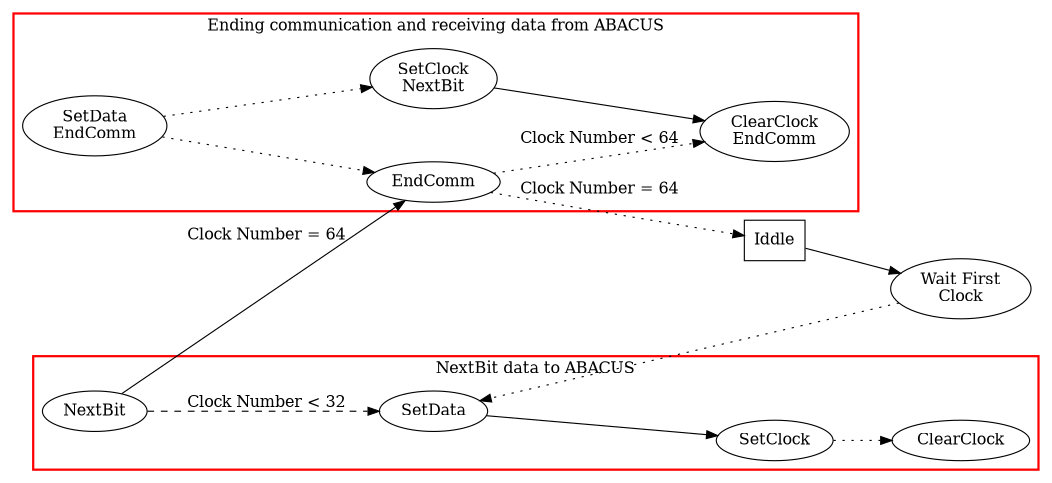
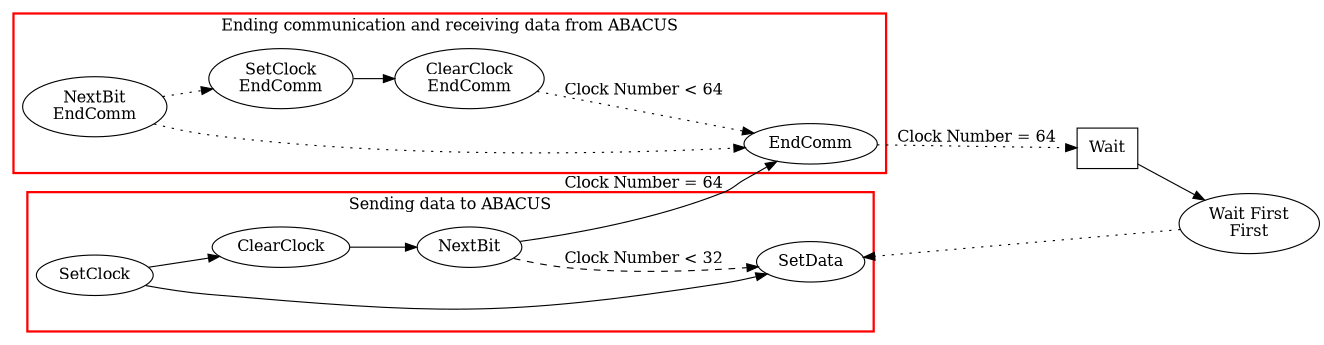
  digraph {
    newrank=true
    nodesep=0.655
    rankdir=LR
    edge [style=solid]
    SetData
    EndComm
    SetClock
    ClearClock
    NextBit
-   n6 [label="SetData\nEndComm"]
-   n7 [label="SetClock\nNextBit"]
+   n6 [label="NextBit\nEndComm"]
+   n7 [label="SetClock\nEndComm"]
    n8 [label="ClearClock\nEndComm"]
-   Iddle [shape=box]
-   n10 [label="Wait First\nClock"]
+   Iddle [shape=box label=Wait]
+   n10 [label="Wait First\nFirst"]
    subgraph sub_1 {
      rank=same
      SetData
      EndComm
    }
    subgraph cluster_2 {
      color=red
-     label="NextBit data to ABACUS"
+     label="Sending data to ABACUS"
      style=bold
      SetData
      SetClock
      ClearClock
      NextBit
    }
    subgraph cluster_3 {
      color=red
      label="Ending communication and receiving data from ABACUS"
      style=bold
      EndComm
      n6
      n7
      n8
    }
-   SetData -> SetClock
+   SetClock -> SetData
    EndComm -> Iddle [label="Clock Number = 64" style=dotted]
-   SetClock -> ClearClock [style=dotted]
+   SetClock -> ClearClock
+   ClearClock -> NextBit
    NextBit -> SetData [label="Clock Number < 32" style=dashed]
    NextBit -> EndComm [label="Clock Number = 64"]
    n6 -> EndComm [style=dotted]
    n6 -> n7 [style=dotted]
    n7 -> n8
-   EndComm -> n8 [label="Clock Number < 64" style=dotted]
+   n8 -> EndComm [label="Clock Number < 64" style=dotted]
    Iddle -> n10
    n10 -> SetData [style=dotted]
  }
